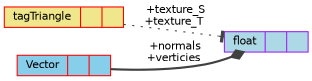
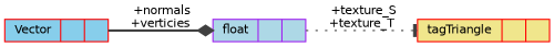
  digraph {
    rankdir=LR
    node [color=red fontname=Helvetica fontsize=10 shape=record style=filled]
    edge [color=grey25 fontname=Helvetica fontsize=10 labelfontname=Helvetica labelfontsize=10]
    n1 [fillcolor=khaki fontcolor=black height=0.2 label="{tagTriangle\n||}" width=0.4]
    n2 [fillcolor=skyblue height=0.2 label="{Vector\n||}" width=0.4]
    n3 [color=purple fillcolor=lightblue height=0.2 label="{float\n||}" width=0.4]
    n2 -> n3 [arrowhead=diamond label=" +normals\n+verticies" style=bold]
-   n1 -> n3 [arrowhead=tee label=" +texture_S\n+texture_T" style=dotted]
+   n3 -> n1 [arrowhead=tee label=" +texture_S\n+texture_T" style=dotted]
  }
